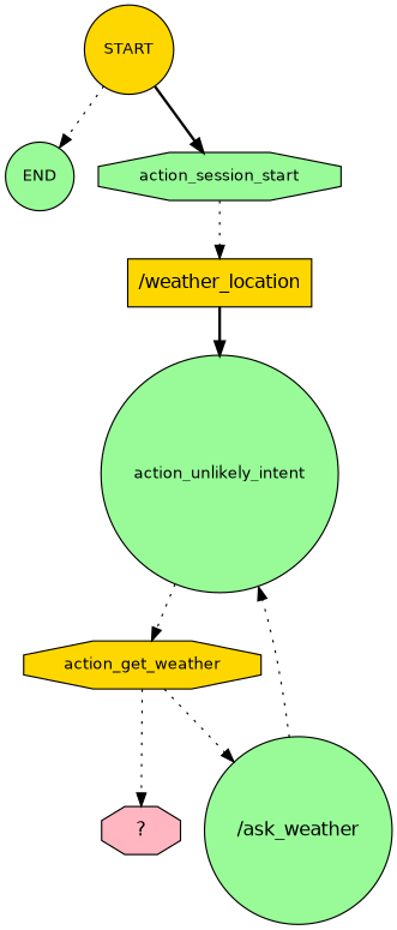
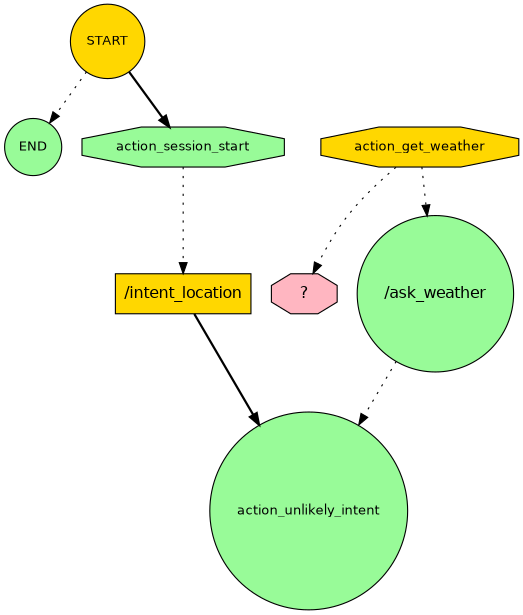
  digraph {
    fontname="DejaVu Sans"
    node [fillcolor=palegreen fontname="DejaVu Sans" fontsize=12 shape=circle style=filled]
    edge [fontname="DejaVu Sans" style=dotted]
    n1 [fillcolor=gold label=START]
    n2 [label=END]
    n3 [label=action_session_start shape=octagon]
-   n4 [fillcolor=gold label="/weather_location" shape=box fontsize=""]
+   n4 [fillcolor=gold label="/intent_location" shape=box fontsize=""]
    n5 [label=action_unlikely_intent]
    n6 [fillcolor=gold label=action_get_weather shape=octagon]
    n7 [fillcolor=lightpink label="  ?  " shape=octagon fontsize=""]
    n8 [label="/ask_weather" fontsize=""]
    n1 -> n2
    n1 -> n3 [style=bold]
    n3 -> n4
    n4 -> n5 [style=bold]
-   n5 -> n6
    n6 -> n7
    n6 -> n8
    n8 -> n5
  }
